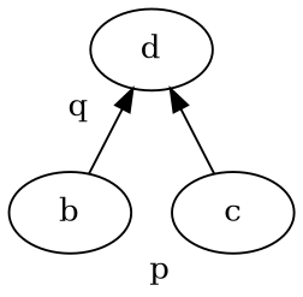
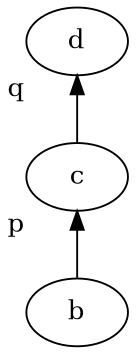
  digraph {
    rankdir=BT
    d [xlabel=q]
    b
    c [xlabel=p]
-   b -> d
+   b -> c
    c -> d
  }
